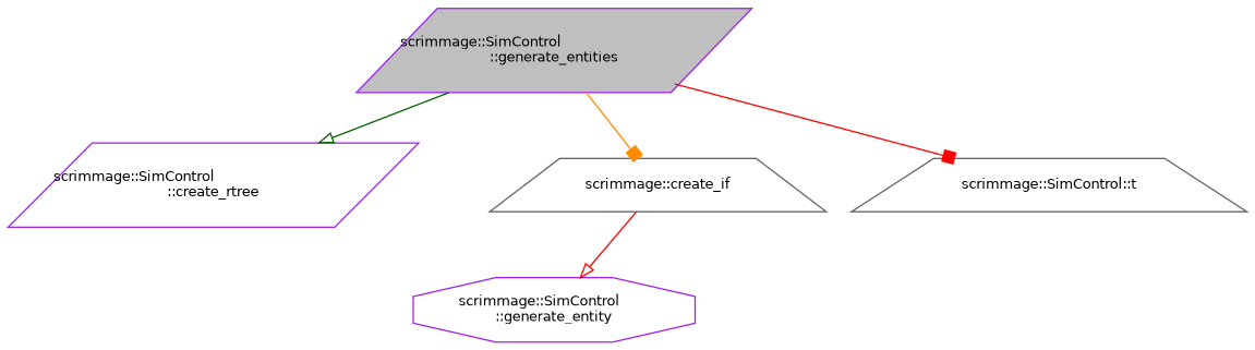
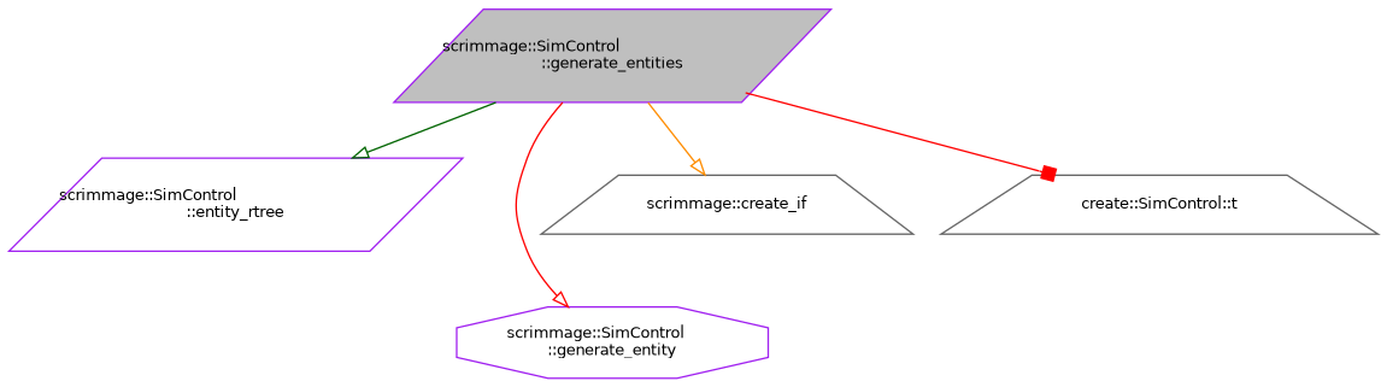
  digraph {
    rankdir=TB
    node [color=purple fillcolor=white fontname=Helvetica fontsize=10 shape=parallelogram style=filled]
    edge [arrowhead=onormal color=red fontname=Helvetica fontsize=10 labelfontname=Helvetica labelfontsize=10 style=solid]
    n1 [fillcolor=grey75 fontcolor=black height=0.2 label="scrimmage::SimControl\l::generate_entities" width=0.4]
-   n2 [height=0.2 label="scrimmage::SimControl\l::create_rtree" width=0.4]
+   n2 [height=0.2 label="scrimmage::SimControl\l::entity_rtree" width=0.4]
    n3 [height=0.2 label="scrimmage::SimControl\l::generate_entity" shape=octagon width=0.4]
    n4 [color=gray40 height=0.2 label="scrimmage::create_if" shape=trapezium width=0.4]
-   n5 [color=gray40 height=0.2 label="scrimmage::SimControl::t" shape=trapezium width=0.4]
+   n5 [color=gray40 height=0.2 label="create::SimControl::t" shape=trapezium width=0.4]
    n1 -> n2 [color=darkgreen]
-   n4 -> n3
-   n1 -> n4 [arrowhead=box color=darkorange]
+   n1 -> n3
+   n1 -> n4 [color=darkorange]
    n1 -> n5 [arrowhead=box]
  }
